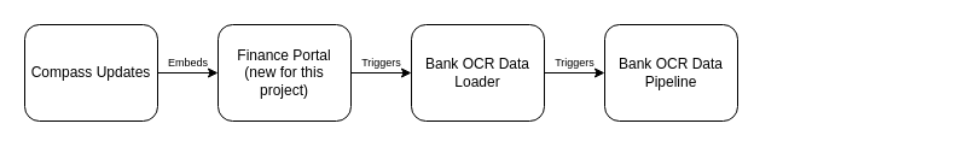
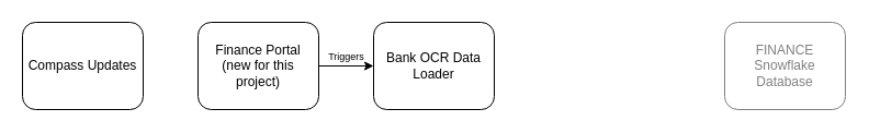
  <mxCell id="0" />
  <mxCell id="1" parent="0" />
- <mxCell id="2" value="Embeds" style="edgeStyle=orthogonalEdgeStyle;rounded=0;orthogonalLoop=1;jettySize=auto;html=1;fontSize=9;labelPosition=center;verticalLabelPosition=top;align=center;verticalAlign=bottom;" edge="1" parent="1" source="3" target="5"><mxGeometry relative="1" as="geometry" /></mxCell>
  <mxCell id="3" value="Compass Updates" style="rounded=1;whiteSpace=wrap;html=1;" vertex="1" parent="1"><mxGeometry x="20" y="20" width="110" height="80" as="geometry" /></mxCell>
  <mxCell id="4" value="Triggers" style="edgeStyle=orthogonalEdgeStyle;rounded=0;orthogonalLoop=1;jettySize=auto;html=1;fontSize=9;labelPosition=center;verticalLabelPosition=top;align=center;verticalAlign=bottom;" edge="1" parent="1" source="5" target="7"><mxGeometry relative="1" as="geometry" /></mxCell>
  <mxCell id="5" value="Finance Portal&lt;br&gt;(new for this project)" style="rounded=1;whiteSpace=wrap;html=1;" vertex="1" parent="1"><mxGeometry x="180" y="20" width="110" height="80" as="geometry" /></mxCell>
- <mxCell id="6" value="Triggers" style="edgeStyle=orthogonalEdgeStyle;rounded=0;orthogonalLoop=1;jettySize=auto;html=1;fontSize=9;labelPosition=center;verticalLabelPosition=top;align=center;verticalAlign=bottom;" edge="1" parent="1" source="7" target="8"><mxGeometry relative="1" as="geometry" /></mxCell>
  <mxCell id="7" value="Bank OCR Data Loader" style="rounded=1;whiteSpace=wrap;html=1;" vertex="1" parent="1"><mxGeometry x="340" y="20" width="110" height="80" as="geometry" /></mxCell>
- <mxCell id="8" value="Bank OCR Data Pipeline" style="rounded=1;whiteSpace=wrap;html=1;" vertex="1" parent="1"><mxGeometry x="500" y="20" width="110" height="80" as="geometry" /></mxCell>
+ <mxCell id="9" value="FINANCE Snowflake Database" style="rounded=1;whiteSpace=wrap;html=1;strokeColor=#808080;fontColor=#808080;" vertex="1" parent="1"><mxGeometry x="660" y="20" width="110" height="80" as="geometry" /></mxCell>
